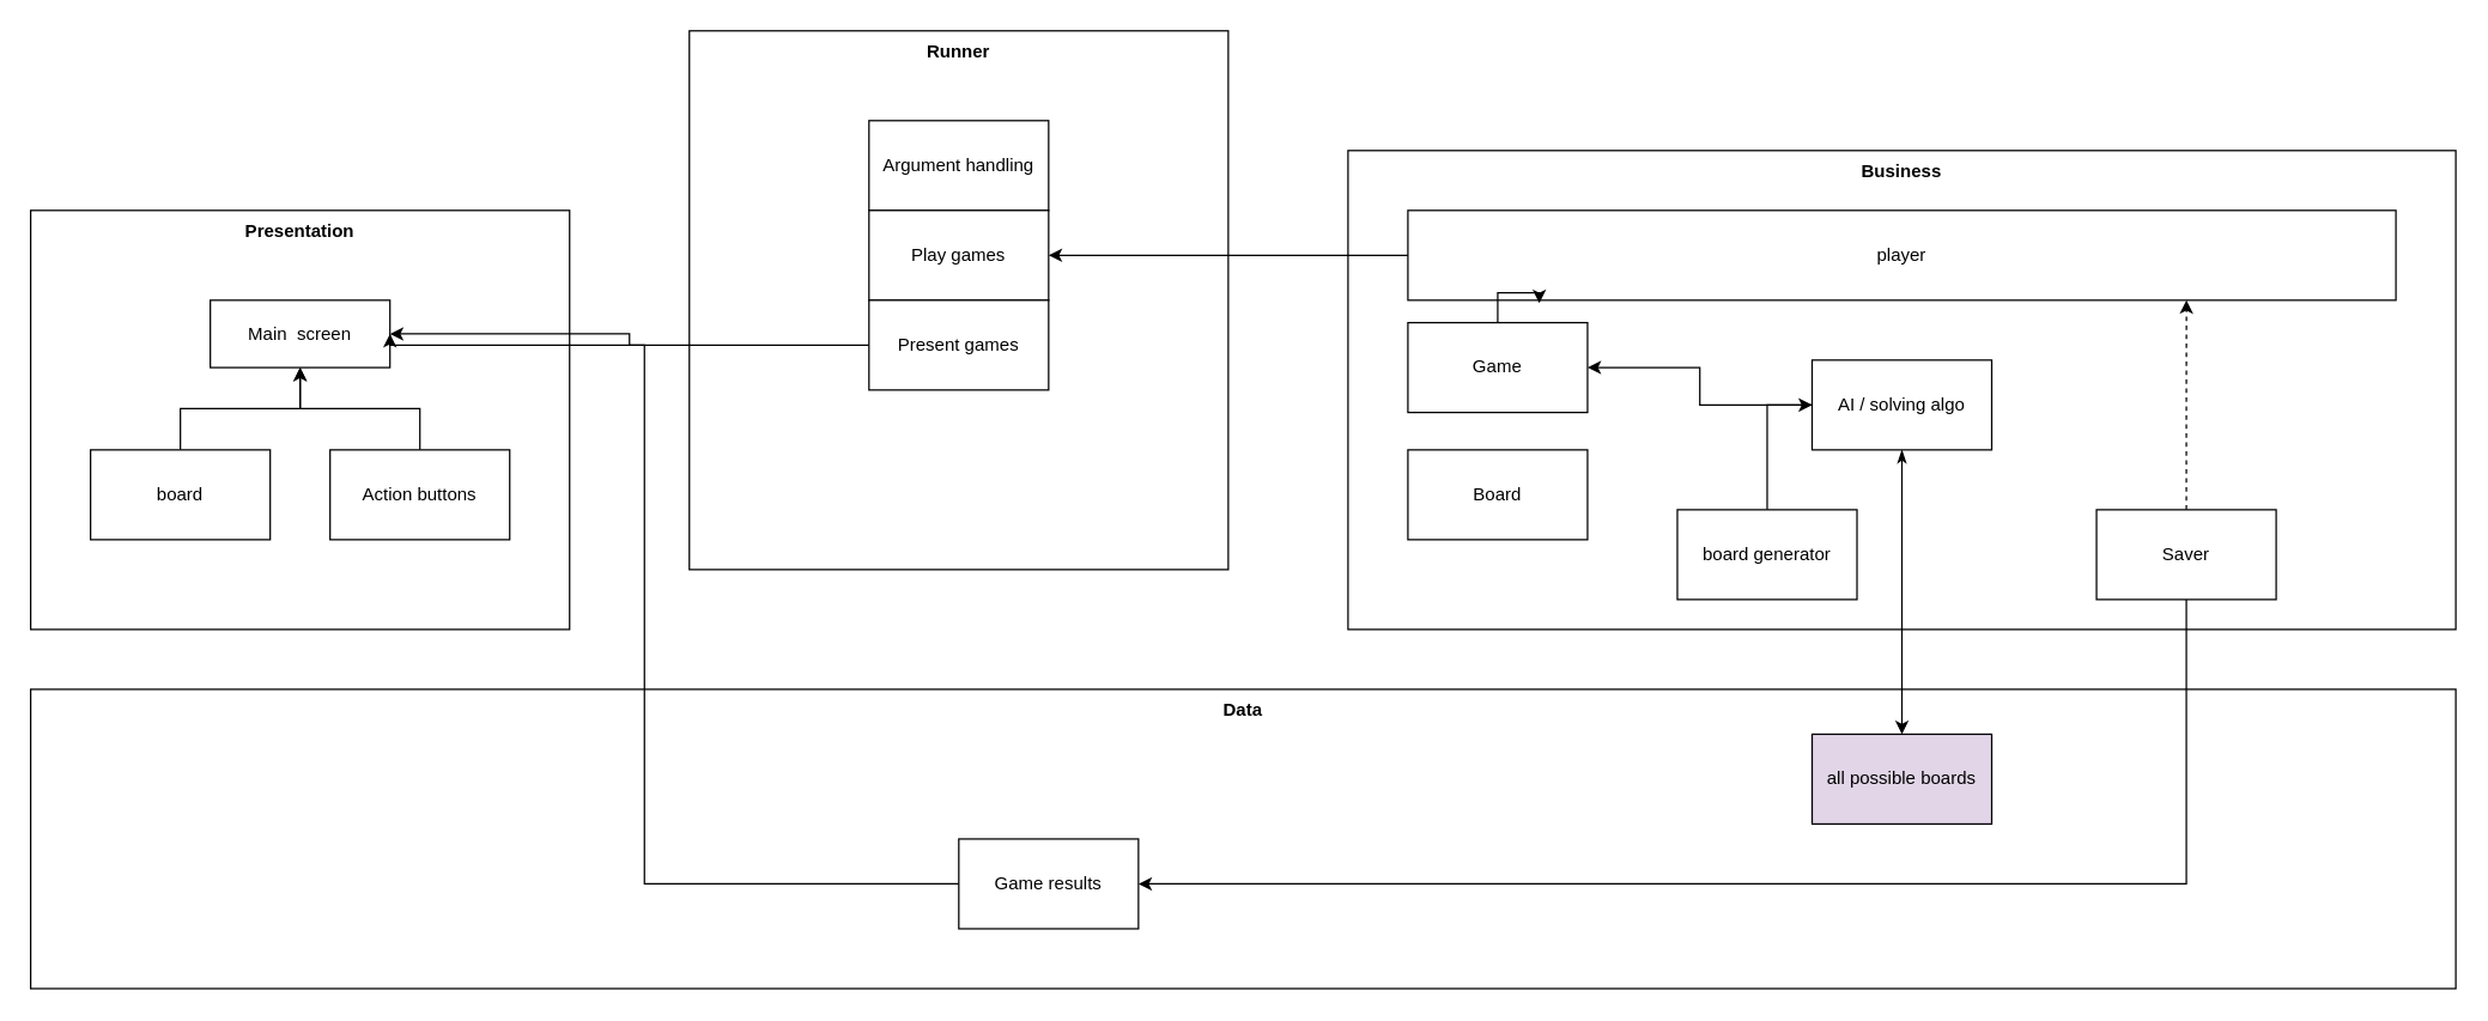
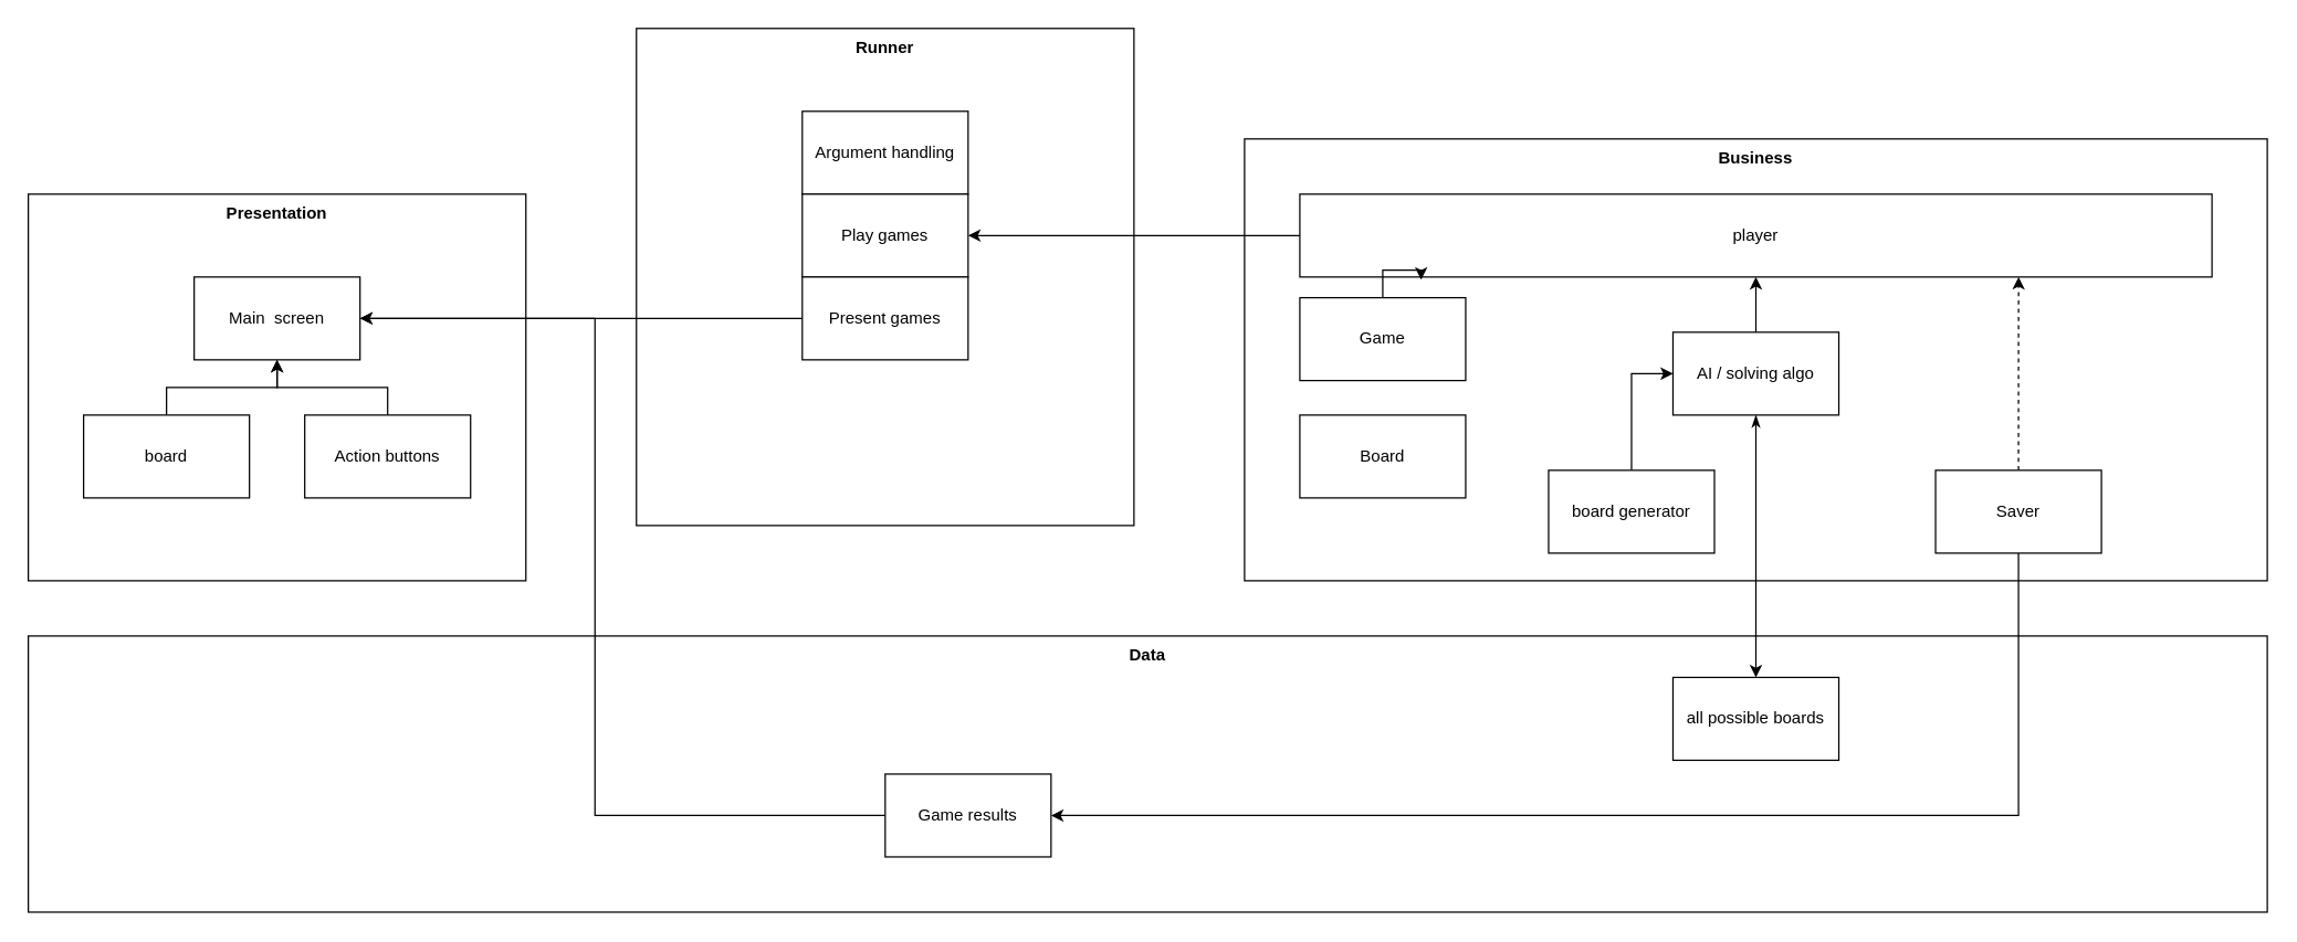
  <mxCell id="0" />
  <mxCell id="1" parent="0" />
  <mxCell id="2" value="&lt;b&gt;Data&lt;/b&gt;" style="rounded=0;whiteSpace=wrap;html=1;verticalAlign=top;" vertex="1" parent="1"><mxGeometry x="20" y="460" width="1620" height="200" as="geometry" /></mxCell>
  <mxCell id="3" value="Presentation" style="rounded=0;whiteSpace=wrap;html=1;verticalAlign=top;fontStyle=1" vertex="1" parent="1"><mxGeometry x="20" y="140" width="360" height="280" as="geometry" /></mxCell>
- <mxCell id="4" value="Main&amp;nbsp; screen" style="rounded=0;whiteSpace=wrap;html=1;" vertex="1" parent="1"><mxGeometry x="140" y="200" width="120" height="45" as="geometry" /></mxCell>
+ <mxCell id="4" value="Main&amp;nbsp; screen" style="rounded=0;whiteSpace=wrap;html=1;" vertex="1" parent="1"><mxGeometry x="140" y="200" width="120" height="60" as="geometry" /></mxCell>
  <mxCell id="5" style="edgeStyle=orthogonalEdgeStyle;rounded=0;orthogonalLoop=1;jettySize=auto;html=1;entryX=0.5;entryY=1;entryDx=0;entryDy=0;" edge="1" parent="1" source="6" target="4"><mxGeometry relative="1" as="geometry" /></mxCell>
  <mxCell id="6" value="board" style="rounded=0;whiteSpace=wrap;html=1;" vertex="1" parent="1"><mxGeometry x="60" y="300" width="120" height="60" as="geometry" /></mxCell>
  <mxCell id="7" style="edgeStyle=orthogonalEdgeStyle;rounded=0;orthogonalLoop=1;jettySize=auto;html=1;entryX=0.5;entryY=1;entryDx=0;entryDy=0;" edge="1" parent="1" source="8" target="4"><mxGeometry relative="1" as="geometry" /></mxCell>
  <mxCell id="8" value="Action buttons" style="rounded=0;whiteSpace=wrap;html=1;" vertex="1" parent="1"><mxGeometry x="220" y="300" width="120" height="60" as="geometry" /></mxCell>
  <mxCell id="9" value="&lt;b&gt;Runner&lt;/b&gt;" style="rounded=0;whiteSpace=wrap;html=1;verticalAlign=top;" vertex="1" parent="1"><mxGeometry x="460" y="20" width="360" height="360" as="geometry" /></mxCell>
  <mxCell id="10" value="Argument handling" style="rounded=0;whiteSpace=wrap;html=1;" vertex="1" parent="1"><mxGeometry x="580" y="80" width="120" height="60" as="geometry" /></mxCell>
  <mxCell id="11" value="&lt;b&gt;Business&lt;/b&gt;" style="rounded=0;whiteSpace=wrap;html=1;verticalAlign=top;" vertex="1" parent="1"><mxGeometry x="900" y="100" width="740" height="320" as="geometry" /></mxCell>
  <mxCell id="12" value="Play games" style="rounded=0;whiteSpace=wrap;html=1;" vertex="1" parent="1"><mxGeometry x="580" y="140" width="120" height="60" as="geometry" /></mxCell>
  <mxCell id="13" style="edgeStyle=orthogonalEdgeStyle;rounded=0;orthogonalLoop=1;jettySize=auto;html=1;entryX=1;entryY=0.5;entryDx=0;entryDy=0;" edge="1" parent="1" source="14" target="12"><mxGeometry relative="1" as="geometry" /></mxCell>
  <mxCell id="14" value="player" style="rounded=0;whiteSpace=wrap;html=1;" vertex="1" parent="1"><mxGeometry x="940" y="140" width="660" height="60" as="geometry" /></mxCell>
  <mxCell id="15" style="edgeStyle=orthogonalEdgeStyle;rounded=0;orthogonalLoop=1;jettySize=auto;html=1;entryX=0.133;entryY=1.033;entryDx=0;entryDy=0;entryPerimeter=0;" edge="1" parent="1" source="16" target="14"><mxGeometry relative="1" as="geometry" /></mxCell>
  <mxCell id="16" value="Game" style="rounded=0;whiteSpace=wrap;html=1;" vertex="1" parent="1"><mxGeometry x="940" y="215" width="120" height="60" as="geometry" /></mxCell>
  <mxCell id="17" value="Board" style="rounded=0;whiteSpace=wrap;html=1;" vertex="1" parent="1"><mxGeometry x="940" y="300" width="120" height="60" as="geometry" /></mxCell>
- <mxCell id="18" style="edgeStyle=orthogonalEdgeStyle;rounded=0;orthogonalLoop=1;jettySize=auto;html=1;" edge="1" parent="1" source="20" target="16"><mxGeometry relative="1" as="geometry" /></mxCell>
+ <mxCell id="18" style="edgeStyle=orthogonalEdgeStyle;rounded=0;orthogonalLoop=1;jettySize=auto;html=1;entryX=0.5;entryY=1;entryDx=0;entryDy=0;" edge="1" parent="1" source="20" target="14"><mxGeometry relative="1" as="geometry" /></mxCell>
  <mxCell id="19" style="edgeStyle=orthogonalEdgeStyle;rounded=0;orthogonalLoop=1;jettySize=auto;html=1;startArrow=classicThin;startFill=1;" edge="1" parent="1" source="20" target="26"><mxGeometry relative="1" as="geometry" /></mxCell>
  <mxCell id="20" value="AI / solving algo" style="rounded=0;whiteSpace=wrap;html=1;" vertex="1" parent="1"><mxGeometry x="1210" y="240" width="120" height="60" as="geometry" /></mxCell>
  <mxCell id="21" style="edgeStyle=orthogonalEdgeStyle;rounded=0;orthogonalLoop=1;jettySize=auto;html=1;entryX=0.788;entryY=1;entryDx=0;entryDy=0;entryPerimeter=0;startArrow=none;startFill=0;dashed=1;" edge="1" parent="1" source="23" target="14"><mxGeometry relative="1" as="geometry" /></mxCell>
  <mxCell id="22" style="edgeStyle=orthogonalEdgeStyle;rounded=0;orthogonalLoop=1;jettySize=auto;html=1;entryX=1;entryY=0.5;entryDx=0;entryDy=0;startArrow=none;startFill=0;" edge="1" parent="1" source="23" target="25"><mxGeometry relative="1" as="geometry"><Array as="points"><mxPoint x="1460" y="590" /></Array></mxGeometry></mxCell>
  <mxCell id="23" value="Saver" style="rounded=0;whiteSpace=wrap;html=1;" vertex="1" parent="1"><mxGeometry x="1400" y="340" width="120" height="60" as="geometry" /></mxCell>
  <mxCell id="24" style="edgeStyle=orthogonalEdgeStyle;rounded=0;orthogonalLoop=1;jettySize=auto;html=1;entryX=1;entryY=0.5;entryDx=0;entryDy=0;startArrow=none;startFill=0;" edge="1" parent="1" source="25" target="4"><mxGeometry relative="1" as="geometry"><Array as="points"><mxPoint x="430" y="590" /><mxPoint x="430" y="230" /></Array></mxGeometry></mxCell>
  <mxCell id="25" value="Game results" style="rounded=0;whiteSpace=wrap;html=1;" vertex="1" parent="1"><mxGeometry x="640" y="560" width="120" height="60" as="geometry" /></mxCell>
- <mxCell id="26" value="all possible boards" style="rounded=0;whiteSpace=wrap;html=1;fillColor=#e1d5e7;" vertex="1" parent="1"><mxGeometry x="1210" y="490" width="120" height="60" as="geometry" /></mxCell>
+ <mxCell id="26" value="all possible boards" style="rounded=0;whiteSpace=wrap;html=1;" vertex="1" parent="1"><mxGeometry x="1210" y="490" width="120" height="60" as="geometry" /></mxCell>
  <mxCell id="27" style="edgeStyle=orthogonalEdgeStyle;rounded=0;orthogonalLoop=1;jettySize=auto;html=1;entryX=1;entryY=0.5;entryDx=0;entryDy=0;" edge="1" parent="1" source="28" target="4"><mxGeometry relative="1" as="geometry" /></mxCell>
  <mxCell id="28" value="Present games" style="rounded=0;whiteSpace=wrap;html=1;" vertex="1" parent="1"><mxGeometry x="580" y="200" width="120" height="60" as="geometry" /></mxCell>
  <mxCell id="29" style="edgeStyle=orthogonalEdgeStyle;rounded=0;orthogonalLoop=1;jettySize=auto;html=1;entryX=0;entryY=0.5;entryDx=0;entryDy=0;" edge="1" parent="1" source="30" target="20"><mxGeometry relative="1" as="geometry" /></mxCell>
  <mxCell id="30" value="board generator" style="rounded=0;whiteSpace=wrap;html=1;" vertex="1" parent="1"><mxGeometry x="1120" y="340" width="120" height="60" as="geometry" /></mxCell>
